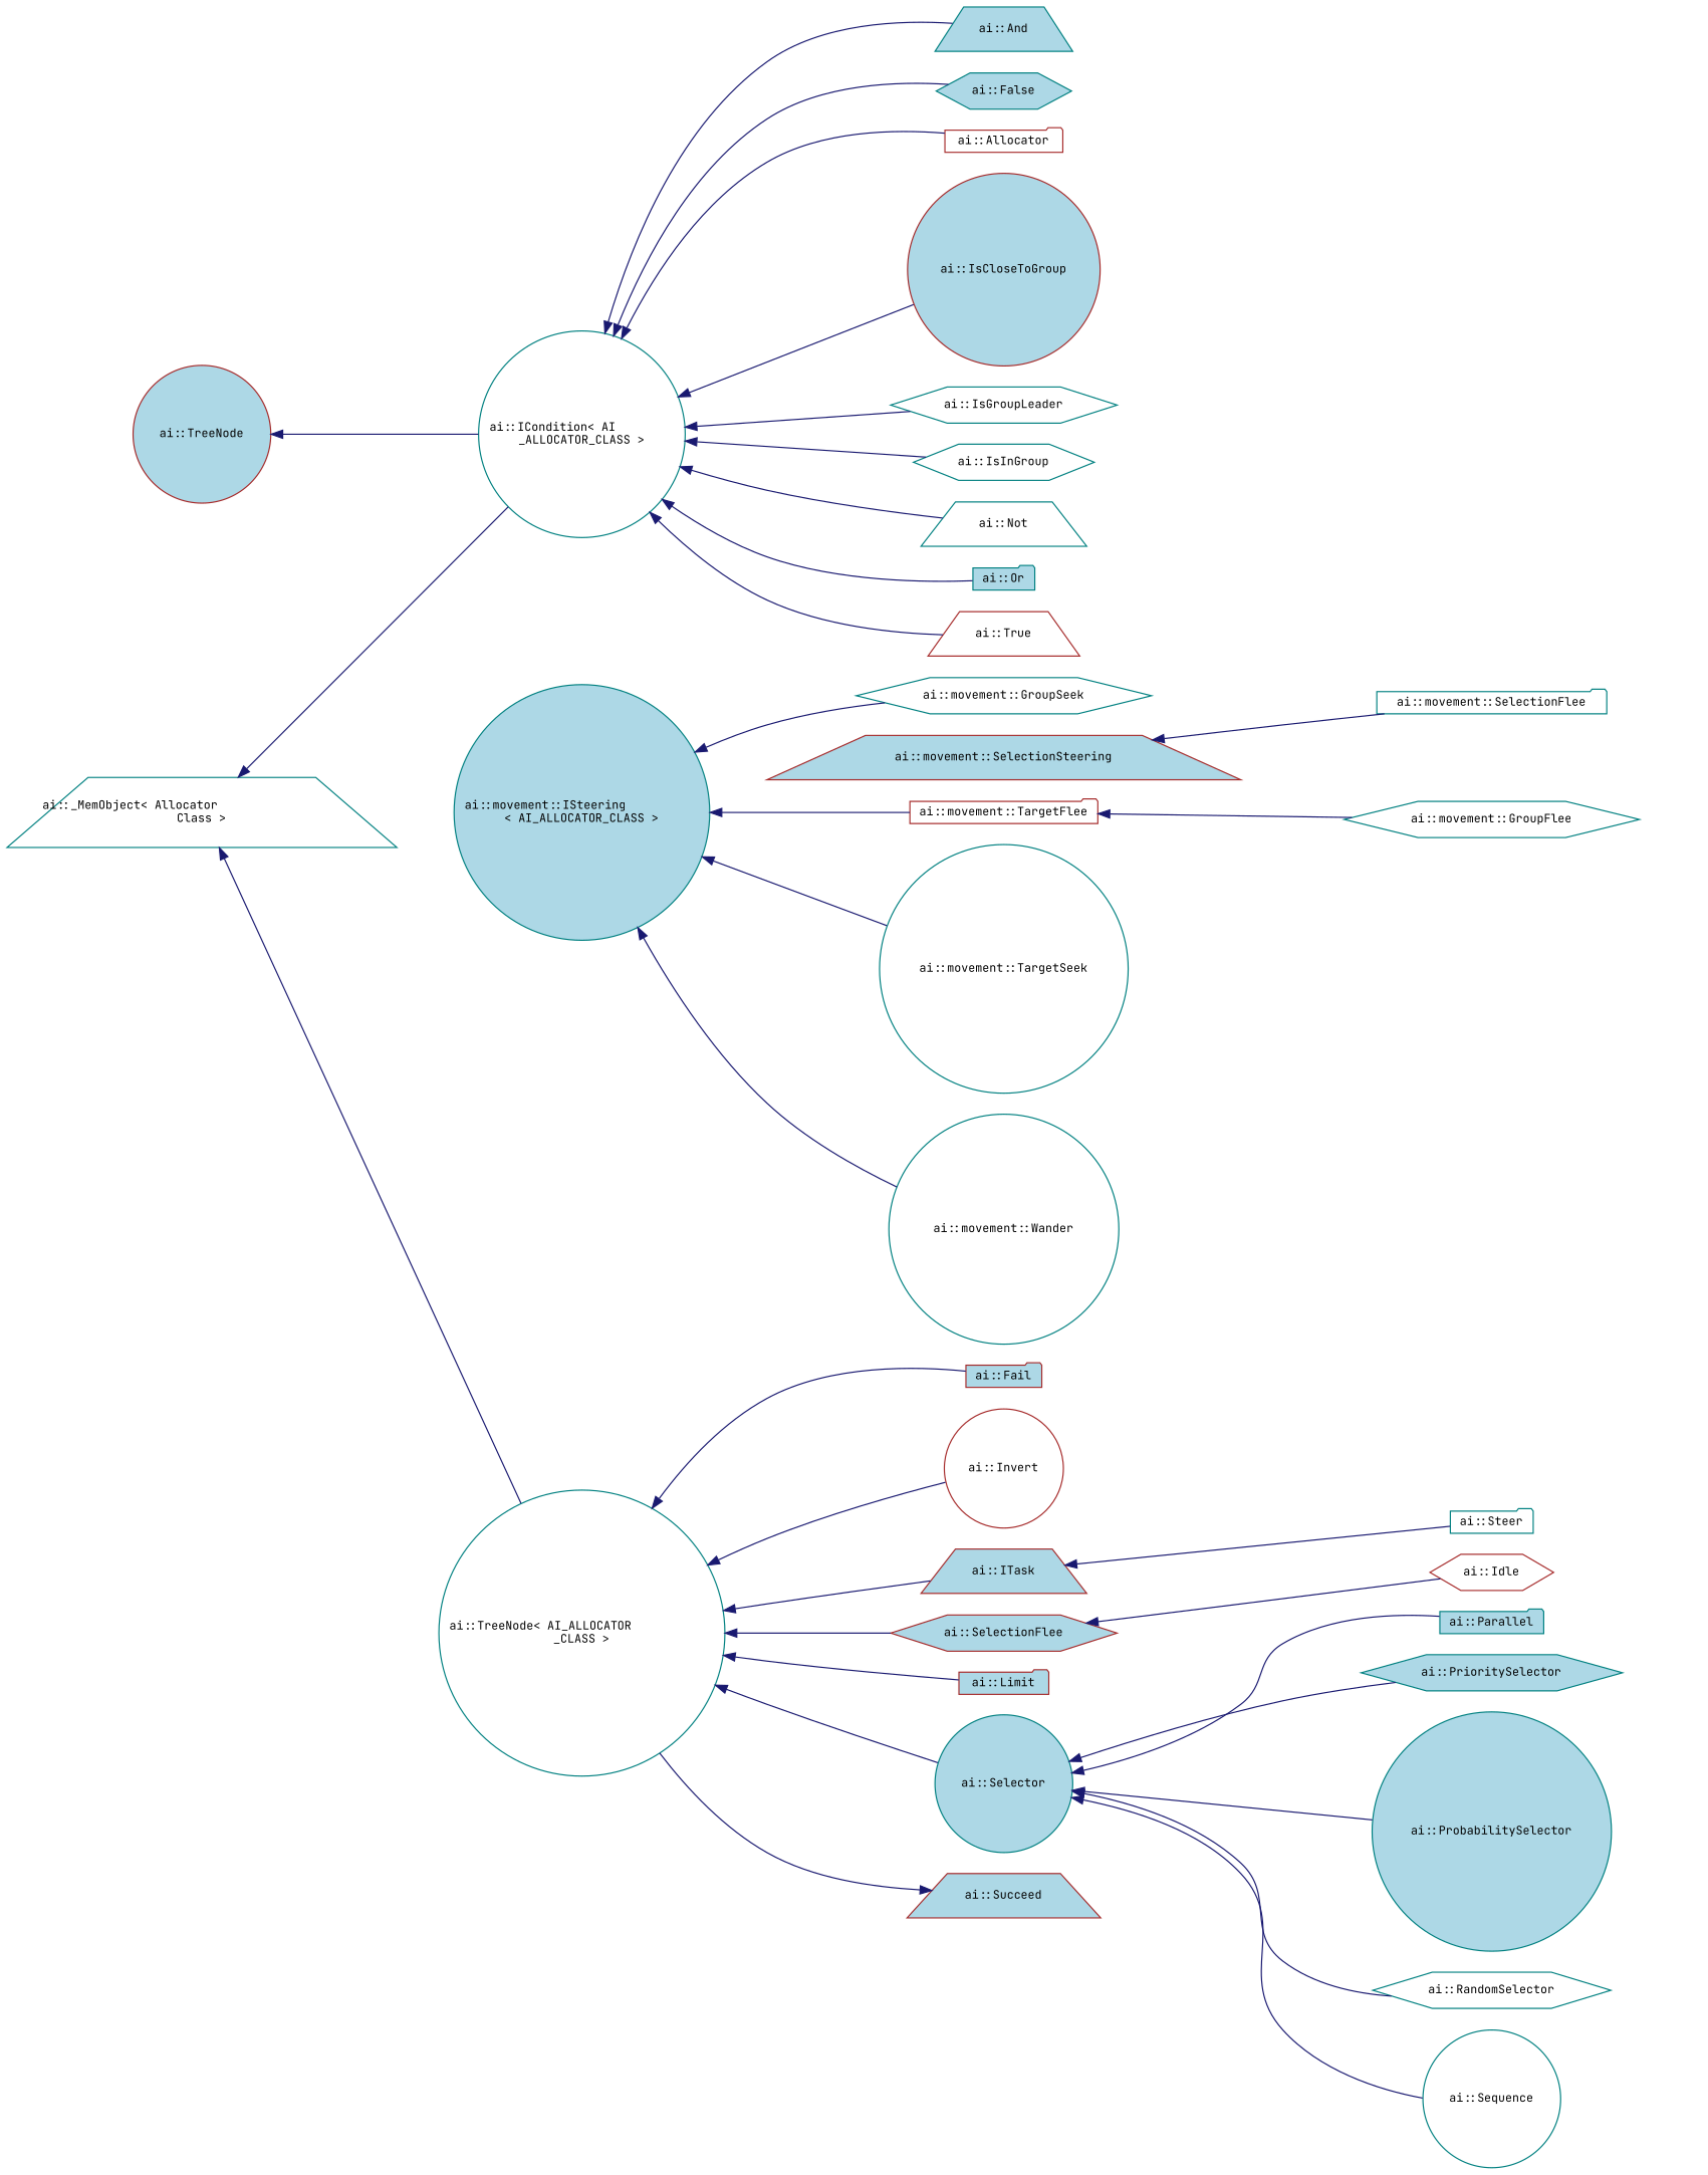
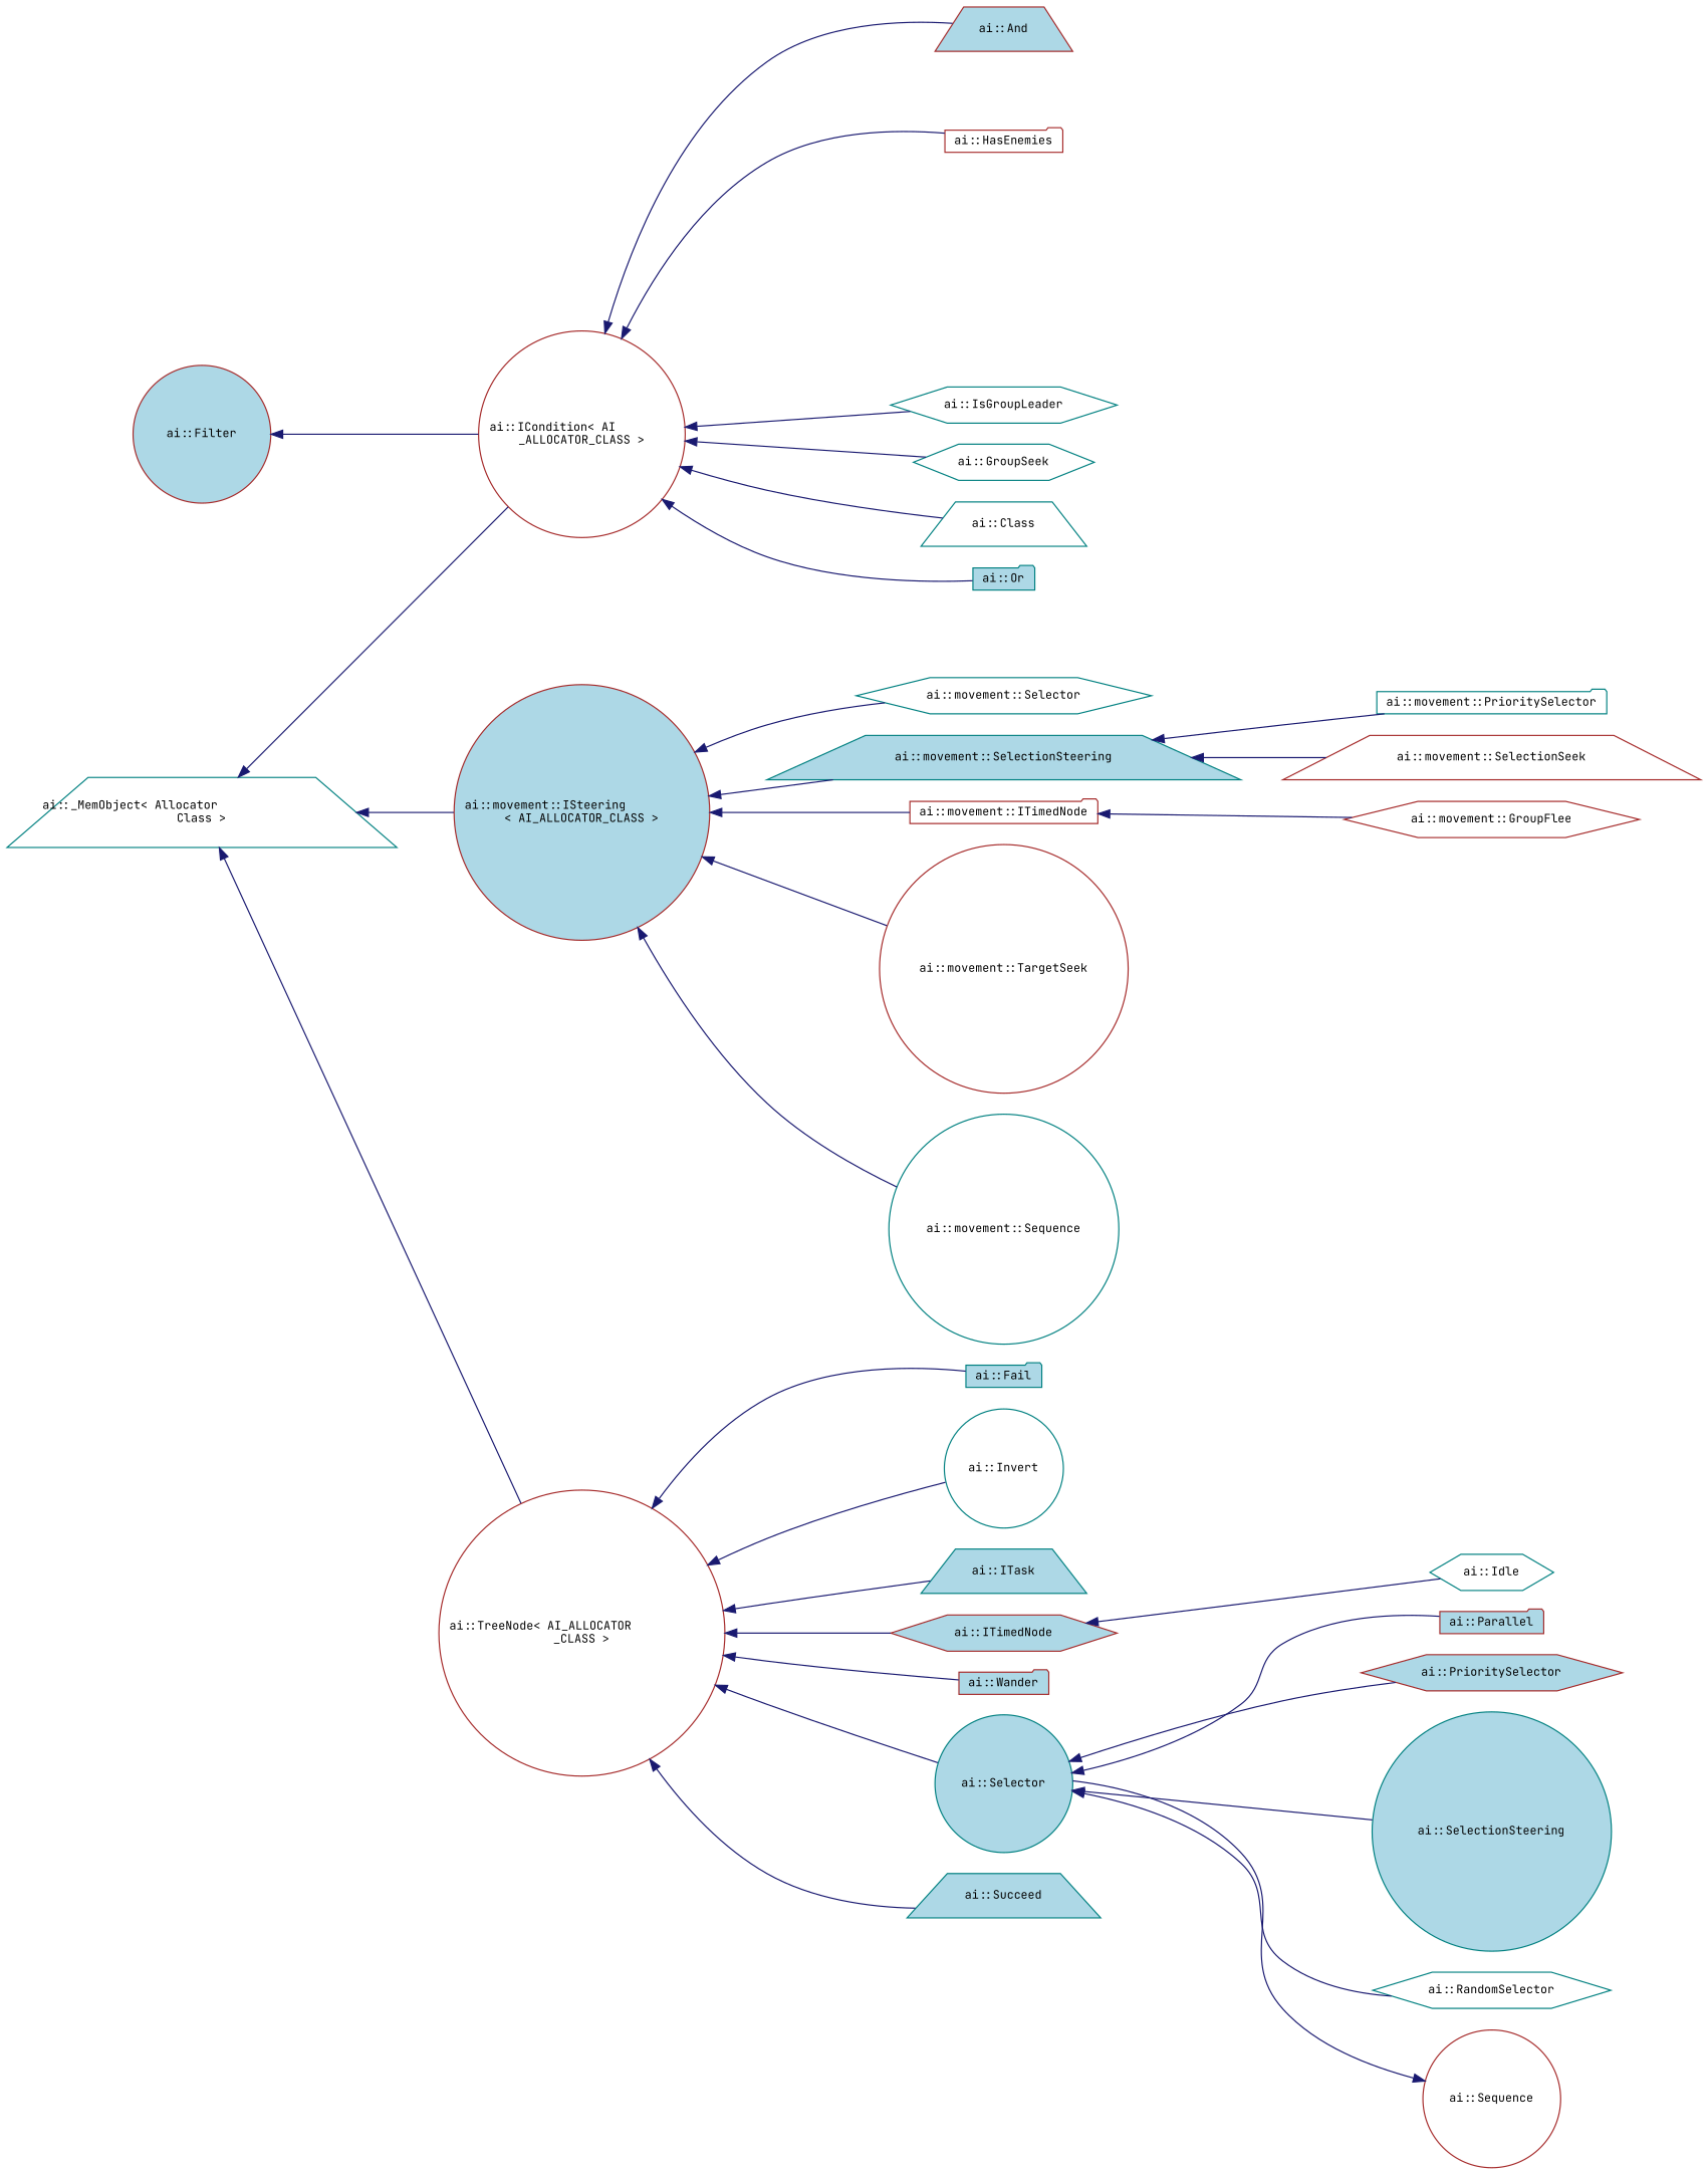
  digraph {
    fontname="JetBrains Mono"
    rankdir=LR
    node [color=teal fillcolor=white fontname="JetBrains Mono" fontsize=10 shape=circle style=filled]
    edge [color=midnightblue dir=back fontname="JetBrains Mono" fontsize=10 labelfontname=Helvetica labelfontsize=10 style=solid]
    n1 [fontcolor=black height=0.2 label="ai::_MemObject\< Allocator\lClass \>" shape=trapezium width=0.4]
-   n2 [height=0.2 label="ai::ICondition\< AI\l_ALLOCATOR_CLASS \>" width=0.4]
-   n3 [fillcolor=lightblue height=0.2 label="ai::movement::ISteering\l\< AI_ALLOCATOR_CLASS \>" width=0.4]
-   n4 [height=0.2 label="ai::TreeNode\< AI_ALLOCATOR\l_CLASS \>" width=0.4]
-   n5 [fillcolor=lightblue height=0.2 label="ai::And" shape=trapezium width=0.4]
-   n6 [fillcolor=lightblue height=0.2 label="ai::False" shape=hexagon width=0.4]
-   n7 [color=brown height=0.2 label="ai::Allocator" shape=folder width=0.4]
-   n8 [color=brown fillcolor=lightblue height=0.2 label="ai::IsCloseToGroup" width=0.4]
+   n2 [color=brown height=0.2 label="ai::ICondition\< AI\l_ALLOCATOR_CLASS \>" width=0.4]
+   n3 [color=brown fillcolor=lightblue height=0.2 label="ai::movement::ISteering\l\< AI_ALLOCATOR_CLASS \>" width=0.4]
+   n4 [color=brown height=0.2 label="ai::TreeNode\< AI_ALLOCATOR\l_CLASS \>" width=0.4]
+   n5 [color=brown fillcolor=lightblue height=0.2 label="ai::And" shape=trapezium width=0.4]
+   n7 [color=brown height=0.2 label="ai::HasEnemies" shape=folder width=0.4]
    n9 [height=0.2 label="ai::IsGroupLeader" shape=hexagon width=0.4]
-   n10 [height=0.2 label="ai::IsInGroup" shape=hexagon width=0.4]
-   n11 [height=0.2 label="ai::Not" shape=trapezium width=0.4]
+   n10 [height=0.2 label="ai::GroupSeek" shape=hexagon width=0.4]
+   n11 [height=0.2 label="ai::Class" shape=trapezium width=0.4]
    n12 [fillcolor=lightblue height=0.2 label="ai::Or" shape=folder width=0.4]
-   n13 [color=brown height=0.2 label="ai::True" shape=trapezium width=0.4]
-   n14 [height=0.2 label="ai::movement::GroupSeek" shape=hexagon width=0.4]
-   n15 [color=brown fillcolor=lightblue height=0.2 label="ai::movement::SelectionSteering" shape=trapezium width=0.4]
-   n16 [color=brown height=0.2 label="ai::movement::TargetFlee" shape=folder width=0.4]
-   n17 [height=0.2 label="ai::movement::TargetSeek" width=0.4]
-   n18 [height=0.2 label="ai::movement::Wander" width=0.4]
-   n19 [color=brown fillcolor=lightblue height=0.2 label="ai::Fail" shape=folder width=0.4]
-   n20 [color=brown height=0.2 label="ai::Invert" width=0.4]
-   n21 [color=brown fillcolor=lightblue height=0.2 label="ai::ITask" shape=trapezium width=0.4]
-   n22 [color=brown fillcolor=lightblue height=0.2 label="ai::SelectionFlee" shape=hexagon width=0.4]
-   n23 [color=brown fillcolor=lightblue height=0.2 label="ai::Limit" shape=folder width=0.4]
+   n14 [height=0.2 label="ai::movement::Selector" shape=hexagon width=0.4]
+   n15 [fillcolor=lightblue height=0.2 label="ai::movement::SelectionSteering" shape=trapezium width=0.4]
+   n16 [color=brown height=0.2 label="ai::movement::ITimedNode" shape=folder width=0.4]
+   n17 [color=brown height=0.2 label="ai::movement::TargetSeek" width=0.4]
+   n18 [height=0.2 label="ai::movement::Sequence" width=0.4]
+   n19 [fillcolor=lightblue height=0.2 label="ai::Fail" shape=folder width=0.4]
+   n20 [height=0.2 label="ai::Invert" width=0.4]
+   n21 [fillcolor=lightblue height=0.2 label="ai::ITask" shape=trapezium width=0.4]
+   n22 [color=brown fillcolor=lightblue height=0.2 label="ai::ITimedNode" shape=hexagon width=0.4]
+   n23 [color=brown fillcolor=lightblue height=0.2 label="ai::Wander" shape=folder width=0.4]
    n24 [fillcolor=lightblue height=0.2 label="ai::Selector" width=0.4]
-   n25 [color=brown fillcolor=lightblue height=0.2 label="ai::Succeed" shape=trapezium width=0.4]
-   n26 [color=brown fillcolor=lightblue height=0.2 label="ai::TreeNode" width=0.4]
-   n27 [height=0.2 label="ai::movement::GroupFlee" shape=hexagon width=0.4]
-   n28 [height=0.2 label="ai::movement::SelectionFlee" shape=folder width=0.4]
-   n30 [height=0.2 label="ai::Steer" shape=folder width=0.4]
-   n31 [color=brown height=0.2 label="ai::Idle" shape=hexagon width=0.4]
-   n32 [fillcolor=lightblue height=0.2 label="ai::Parallel" shape=folder width=0.4]
-   n33 [fillcolor=lightblue height=0.2 label="ai::PrioritySelector" shape=hexagon width=0.4]
-   n34 [fillcolor=lightblue height=0.2 label="ai::ProbabilitySelector" width=0.4]
+   n25 [fillcolor=lightblue height=0.2 label="ai::Succeed" shape=trapezium width=0.4]
+   n26 [color=brown fillcolor=lightblue height=0.2 label="ai::Filter" width=0.4]
+   n27 [color=brown height=0.2 label="ai::movement::GroupFlee" shape=hexagon width=0.4]
+   n28 [height=0.2 label="ai::movement::PrioritySelector" shape=folder width=0.4]
+   n29 [color=brown height=0.2 label="ai::movement::SelectionSeek" shape=trapezium width=0.4]
+   n31 [height=0.2 label="ai::Idle" shape=hexagon width=0.4]
+   n32 [color=brown fillcolor=lightblue height=0.2 label="ai::Parallel" shape=folder width=0.4]
+   n33 [color=brown fillcolor=lightblue height=0.2 label="ai::PrioritySelector" shape=hexagon width=0.4]
+   n34 [fillcolor=lightblue height=0.2 label="ai::SelectionSteering" width=0.4]
    n35 [height=0.2 label="ai::RandomSelector" shape=hexagon width=0.4]
-   n36 [height=0.2 label="ai::Sequence" width=0.4]
+   n36 [color=brown height=0.2 label="ai::Sequence" width=0.4]
    n1 -> n2
+   n1 -> n3
    n1 -> n4
    n2 -> n5
-   n2 -> n6
    n2 -> n7
-   n2 -> n8
    n2 -> n9
    n2 -> n10
    n2 -> n11
    n2 -> n12
-   n2 -> n13
    n3 -> n14
+   n3 -> n15
    n3 -> n16
    n3 -> n17
    n3 -> n18
    n4 -> n19
    n4 -> n20
    n4 -> n21
    n4 -> n22
    n4 -> n23
    n4 -> n24
-   n25 -> n4
+   n4 -> n25
    n15 -> n28
+   n15 -> n29
    n16 -> n27
-   n21 -> n30
    n22 -> n31
    n24 -> n32
    n24 -> n33
    n24 -> n34
    n24 -> n35
-   n24 -> n36
+   n36 -> n24
    n26 -> n2
  }
